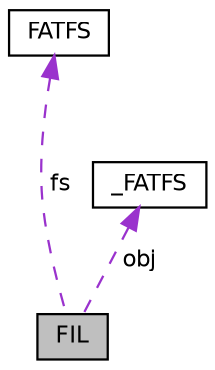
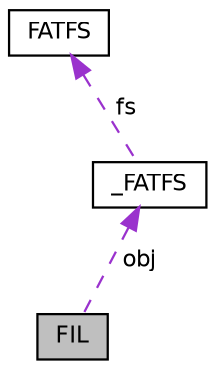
  digraph {
    node [color=black fillcolor=white fontname=Helvetica fontsize=10 shape=record style=filled]
    edge [color=darkorchid3 dir=back fontname=Helvetica fontsize=10 labelfontname=Helvetica labelfontsize=10 style=dashed]
    n1 [fillcolor=grey75 fontcolor=black height=0.2 label=FIL width=0.4]
    n2 [height=0.2 label=_FATFS width=0.4]
    n3 [height=0.2 label=FATFS width=0.4]
    n2 -> n1 [label=" obj"]
-   n3 -> n1 [label=" fs"]
+   n3 -> n2 [label=" fs"]
  }
